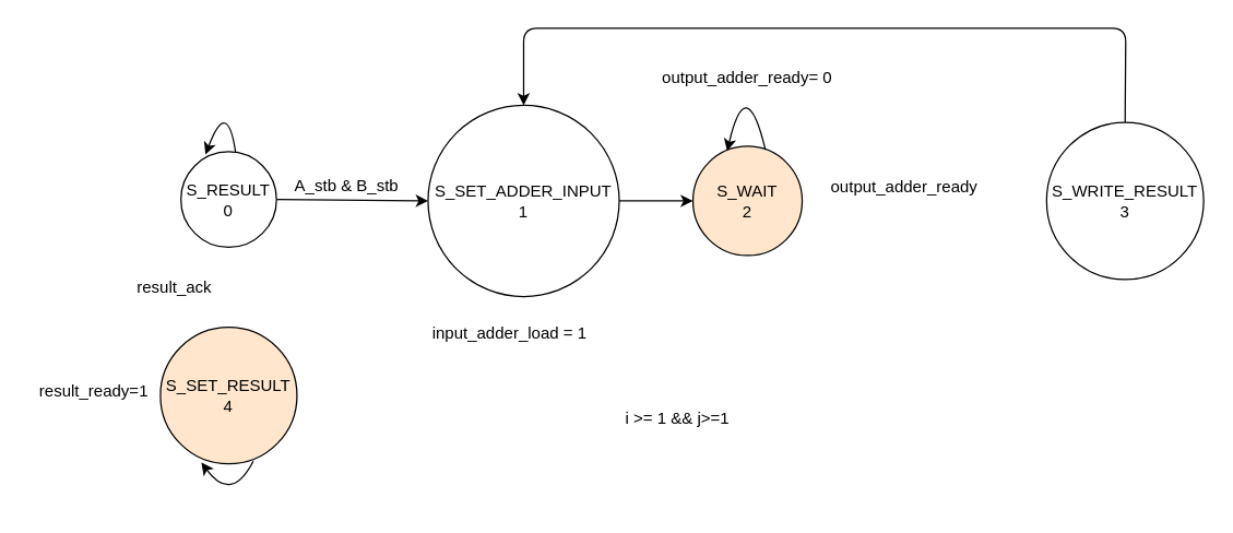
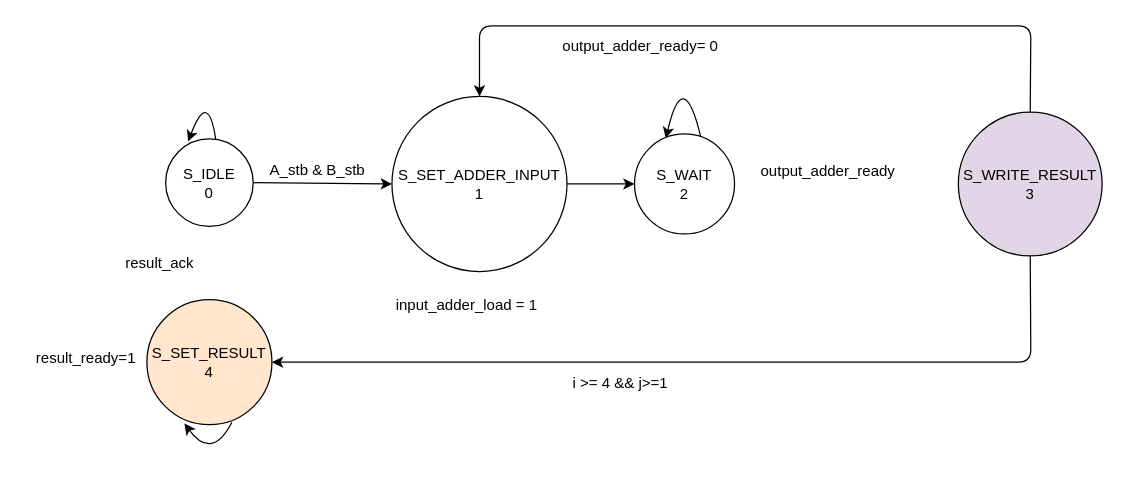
  <mxCell id="0" />
  <mxCell id="1" parent="0" />
- <mxCell id="2" value="S_RESULT&lt;br&gt;0" style="ellipse;whiteSpace=wrap;html=1;aspect=fixed;" parent="1" vertex="1"><mxGeometry x="132" y="110.5" width="70" height="70" as="geometry" /></mxCell>
+ <mxCell id="2" value="S_IDLE&lt;br&gt;0" style="ellipse;whiteSpace=wrap;html=1;aspect=fixed;" parent="1" vertex="1"><mxGeometry x="132" y="110.5" width="70" height="70" as="geometry" /></mxCell>
  <mxCell id="3" style="edgeStyle=orthogonalEdgeStyle;rounded=0;orthogonalLoop=1;jettySize=auto;html=1;entryX=0;entryY=0.5;entryDx=0;entryDy=0;" parent="1" source="4" target="6" edge="1"><mxGeometry relative="1" as="geometry" /></mxCell>
  <mxCell id="4" value="S_SET_ADDER_INPUT&lt;br&gt;1" style="ellipse;whiteSpace=wrap;html=1;aspect=fixed;" parent="1" vertex="1"><mxGeometry x="313" y="76.5" width="140" height="140" as="geometry" /></mxCell>
  <mxCell id="5" value="" style="curved=1;endArrow=classic;html=1;entryX=0.257;entryY=0.029;entryDx=0;entryDy=0;entryPerimeter=0;" parent="1" edge="1" target="2"><mxGeometry width="50" height="50" relative="1" as="geometry"><mxPoint x="172" y="110.5" as="sourcePoint" /><mxPoint x="152" y="110.5" as="targetPoint" /><Array as="points"><mxPoint x="166" y="70.5" /></Array></mxGeometry></mxCell>
- <mxCell id="6" value="S_WAIT&lt;br&gt;2" style="ellipse;whiteSpace=wrap;html=1;aspect=fixed;fillColor=#ffe6cc;" parent="1" vertex="1"><mxGeometry x="507" y="106.5" width="80" height="80" as="geometry" /></mxCell>
+ <mxCell id="6" value="S_WAIT&lt;br&gt;2" style="ellipse;whiteSpace=wrap;html=1;aspect=fixed;" parent="1" vertex="1"><mxGeometry x="507" y="106.5" width="80" height="80" as="geometry" /></mxCell>
  <mxCell id="7" value="input_adder_load = 1" style="text;html=1;strokeColor=none;fillColor=none;align=center;verticalAlign=middle;whiteSpace=wrap;rounded=0;" parent="1" vertex="1"><mxGeometry x="309" y="234" width="128" height="20" as="geometry" /></mxCell>
  <mxCell id="8" value="" style="curved=1;endArrow=classic;html=1;exitX=0.663;exitY=0.031;exitDx=0;exitDy=0;exitPerimeter=0;entryX=0.313;entryY=0.044;entryDx=0;entryDy=0;entryPerimeter=0;" parent="1" edge="1" target="6" source="6"><mxGeometry width="50" height="50" relative="1" as="geometry"><mxPoint x="557" y="102.5" as="sourcePoint" /><mxPoint x="537" y="102.5" as="targetPoint" /><Array as="points"><mxPoint x="546" y="50.5" /></Array></mxGeometry></mxCell>
- <mxCell id="9" value="output_adder_ready= 0" style="text;html=1;strokeColor=none;fillColor=none;align=center;verticalAlign=middle;whiteSpace=wrap;rounded=0;" parent="1" vertex="1"><mxGeometry x="477" y="46.5" width="140" height="20" as="geometry" /></mxCell>
- <mxCell id="10" value="S_WRITE_RESULT&lt;br&gt;3" style="ellipse;whiteSpace=wrap;html=1;aspect=fixed;" parent="1" vertex="1"><mxGeometry x="766" y="89" width="115" height="115" as="geometry" /></mxCell>
+ <mxCell id="9" value="output_adder_ready= 0" style="text;html=1;strokeColor=none;fillColor=none;align=center;verticalAlign=middle;whiteSpace=wrap;rounded=0;" parent="1" vertex="1"><mxGeometry x="442" y="26.5" width="140" height="20" as="geometry" /></mxCell>
+ <mxCell id="10" value="S_WRITE_RESULT&lt;br&gt;3" style="ellipse;whiteSpace=wrap;html=1;aspect=fixed;fillColor=#e1d5e7;" parent="1" vertex="1"><mxGeometry x="766" y="89" width="115" height="115" as="geometry" /></mxCell>
  <mxCell id="11" value="output_adder_ready" style="text;html=1;strokeColor=none;fillColor=none;align=center;verticalAlign=middle;whiteSpace=wrap;rounded=0;" parent="1" vertex="1"><mxGeometry x="592" y="126.5" width="140" height="20" as="geometry" /></mxCell>
  <mxCell id="12" value="S_SET_RESULT&lt;br&gt;4" style="ellipse;whiteSpace=wrap;html=1;aspect=fixed;fillColor=#ffe6cc;" parent="1" vertex="1"><mxGeometry x="117" y="239" width="100" height="100" as="geometry" /></mxCell>
- <mxCell id="13" value="i &amp;gt;= 1 &amp;amp;&amp;amp; j&amp;gt;=1" style="text;html=1;strokeColor=none;fillColor=none;align=center;verticalAlign=middle;whiteSpace=wrap;rounded=0;" parent="1" vertex="1"><mxGeometry x="445" y="296" width="102" height="20" as="geometry" /></mxCell>
+ <mxCell id="13" value="i &amp;gt;= 4 &amp;amp;&amp;amp; j&amp;gt;=1" style="text;html=1;strokeColor=none;fillColor=none;align=center;verticalAlign=middle;whiteSpace=wrap;rounded=0;" parent="1" vertex="1"><mxGeometry x="445" y="296" width="102" height="20" as="geometry" /></mxCell>
  <mxCell id="14" value="result_ready=1" style="text;html=1;strokeColor=none;fillColor=none;align=center;verticalAlign=middle;whiteSpace=wrap;rounded=0;" parent="1" vertex="1"><mxGeometry x="20" y="276" width="97" height="20" as="geometry" /></mxCell>
  <mxCell id="15" value="" style="curved=1;endArrow=classic;html=1;exitX=0.68;exitY=0.98;exitDx=0;exitDy=0;exitPerimeter=0;entryX=0.3;entryY=0.99;entryDx=0;entryDy=0;entryPerimeter=0;" parent="1" edge="1" target="12" source="12"><mxGeometry width="50" height="50" relative="1" as="geometry"><mxPoint x="207" y="368" as="sourcePoint" /><mxPoint x="126" y="377" as="targetPoint" /><Array as="points"><mxPoint x="169" y="368" /></Array></mxGeometry></mxCell>
  <mxCell id="16" value="A_stb &amp;amp; B_stb&amp;nbsp;&amp;nbsp;" style="text;html=1;strokeColor=none;fillColor=none;align=center;verticalAlign=middle;whiteSpace=wrap;rounded=0;" parent="1" vertex="1"><mxGeometry x="202" y="125.5" width="110" height="20" as="geometry" /></mxCell>
+ <mxCell id="17" value="" style="endArrow=classic;html=1;exitX=0.5;exitY=1;exitDx=0;exitDy=0;entryX=1;entryY=0.5;entryDx=0;entryDy=0;" edge="1" parent="1" source="10" target="12"><mxGeometry width="50" height="50" relative="1" as="geometry"><mxPoint x="592" y="344" as="sourcePoint" /><mxPoint x="251" y="273" as="targetPoint" /><Array as="points"><mxPoint x="824" y="289" /></Array></mxGeometry></mxCell>
  <mxCell id="18" value="" style="endArrow=classic;html=1;exitX=1;exitY=0.5;exitDx=0;exitDy=0;entryX=0;entryY=0.5;entryDx=0;entryDy=0;" edge="1" parent="1" source="2" target="4"><mxGeometry width="50" height="50" relative="1" as="geometry"><mxPoint x="257" y="279" as="sourcePoint" /><mxPoint x="307" y="229" as="targetPoint" /></mxGeometry></mxCell>
  <mxCell id="19" value="" style="endArrow=classic;html=1;exitX=0.5;exitY=0;exitDx=0;exitDy=0;entryX=0.5;entryY=0;entryDx=0;entryDy=0;" edge="1" parent="1" source="10" target="4"><mxGeometry width="50" height="50" relative="1" as="geometry"><mxPoint x="810" y="56" as="sourcePoint" /><mxPoint x="396" y="48" as="targetPoint" /><Array as="points"><mxPoint x="824" y="20" /><mxPoint x="383" y="20" /></Array></mxGeometry></mxCell>
  <mxCell id="20" value="result_ack" style="text;html=1;strokeColor=none;fillColor=none;align=center;verticalAlign=middle;whiteSpace=wrap;rounded=0;" vertex="1" parent="1"><mxGeometry x="78.5" y="200" width="97" height="20" as="geometry" /></mxCell>
